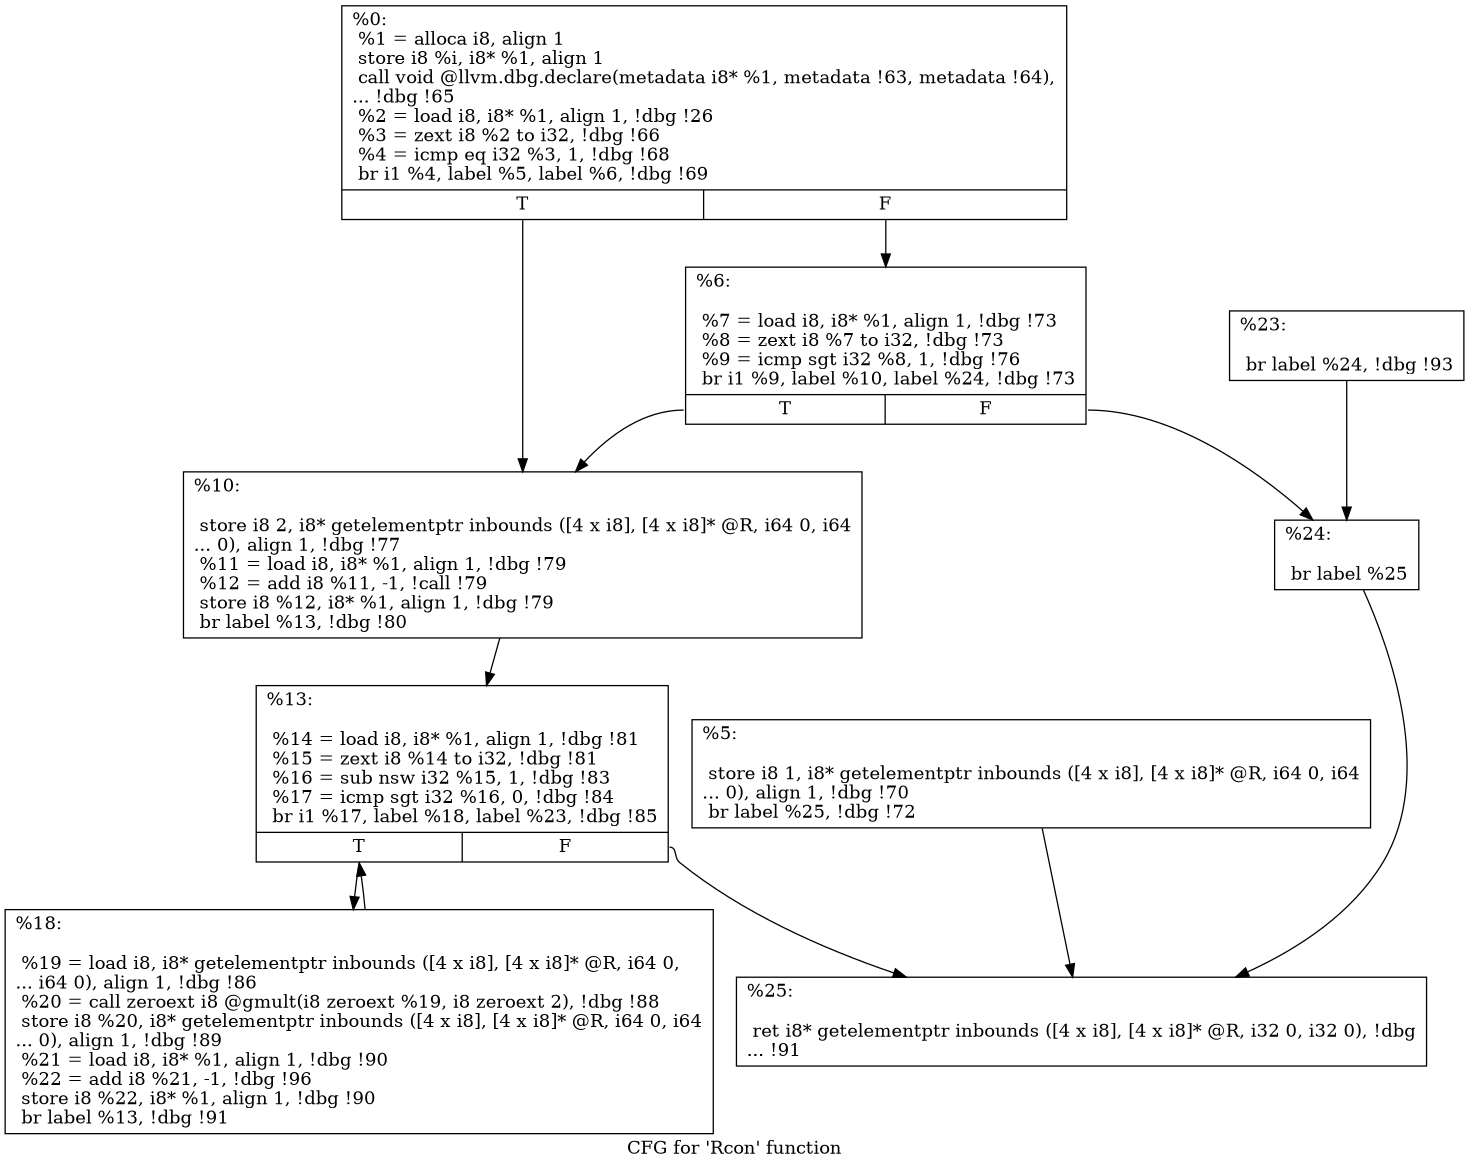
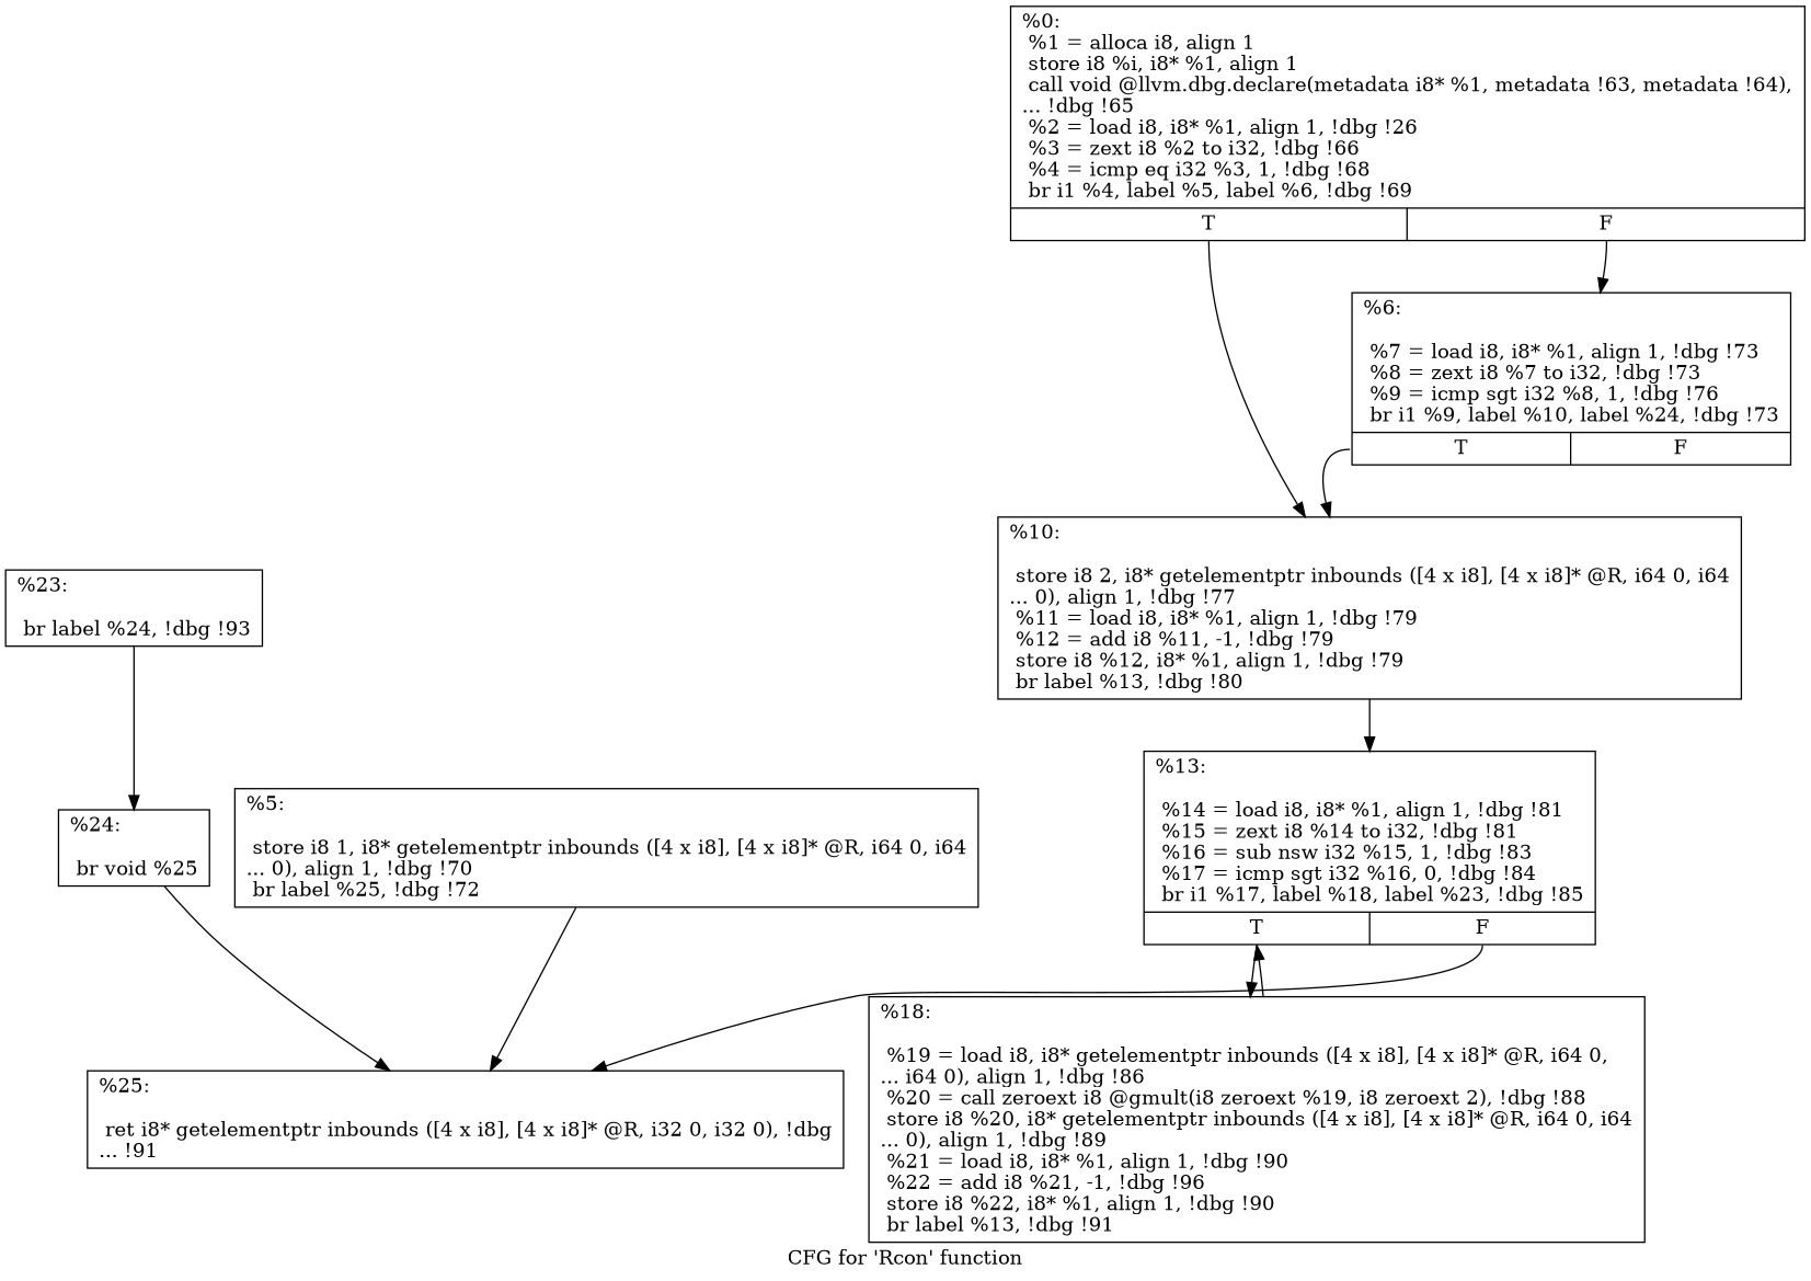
  digraph {
    label="CFG for 'Rcon' function"
    node [shape=record]
    n1 [label="{%0:\l  %1 = alloca i8, align 1\l  store i8 %i, i8* %1, align 1\l  call void @llvm.dbg.declare(metadata i8* %1, metadata !63, metadata !64),\l... !dbg !65\l  %2 = load i8, i8* %1, align 1, !dbg !26\l  %3 = zext i8 %2 to i32, !dbg !66\l  %4 = icmp eq i32 %3, 1, !dbg !68\l  br i1 %4, label %5, label %6, !dbg !69\l|{<s0>T|<s1>F}}"]
    n2 [label="{%6:\l\l  %7 = load i8, i8* %1, align 1, !dbg !73\l  %8 = zext i8 %7 to i32, !dbg !73\l  %9 = icmp sgt i32 %8, 1, !dbg !76\l  br i1 %9, label %10, label %24, !dbg !73\l|{<s0>T|<s1>F}}"]
-   n3 [label="{%10:\l\l  store i8 2, i8* getelementptr inbounds ([4 x i8], [4 x i8]* @R, i64 0, i64\l... 0), align 1, !dbg !77\l  %11 = load i8, i8* %1, align 1, !dbg !79\l  %12 = add i8 %11, -1, !call !79\l  store i8 %12, i8* %1, align 1, !dbg !79\l  br label %13, !dbg !80\l}"]
+   n3 [label="{%10:\l\l  store i8 2, i8* getelementptr inbounds ([4 x i8], [4 x i8]* @R, i64 0, i64\l... 0), align 1, !dbg !77\l  %11 = load i8, i8* %1, align 1, !dbg !79\l  %12 = add i8 %11, -1, !dbg !79\l  store i8 %12, i8* %1, align 1, !dbg !79\l  br label %13, !dbg !80\l}"]
    n4 [label="{%5:\l\l  store i8 1, i8* getelementptr inbounds ([4 x i8], [4 x i8]* @R, i64 0, i64\l... 0), align 1, !dbg !70\l  br label %25, !dbg !72\l}"]
    n5 [label="{%25:\l\l  ret i8* getelementptr inbounds ([4 x i8], [4 x i8]* @R, i32 0, i32 0), !dbg\l... !91\l}"]
-   n6 [label="{%24:\l\l  br label %25\l}"]
+   n6 [label="{%24:\l\l  br void %25\l}"]
    n7 [label="{%13:\l\l  %14 = load i8, i8* %1, align 1, !dbg !81\l  %15 = zext i8 %14 to i32, !dbg !81\l  %16 = sub nsw i32 %15, 1, !dbg !83\l  %17 = icmp sgt i32 %16, 0, !dbg !84\l  br i1 %17, label %18, label %23, !dbg !85\l|{<s0>T|<s1>F}}"]
    n8 [label="{%18:\l\l  %19 = load i8, i8* getelementptr inbounds ([4 x i8], [4 x i8]* @R, i64 0,\l... i64 0), align 1, !dbg !86\l  %20 = call zeroext i8 @gmult(i8 zeroext %19, i8 zeroext 2), !dbg !88\l  store i8 %20, i8* getelementptr inbounds ([4 x i8], [4 x i8]* @R, i64 0, i64\l... 0), align 1, !dbg !89\l  %21 = load i8, i8* %1, align 1, !dbg !90\l  %22 = add i8 %21, -1, !dbg !96\l  store i8 %22, i8* %1, align 1, !dbg !90\l  br label %13, !dbg !91\l}"]
    n9 [label="{%23:\l\l  br label %24, !dbg !93\l}"]
    n1 -> n2 [tailport=s1]
    n1 -> n3 [tailport=s0]
    n2 -> n3 [tailport=s0]
-   n2 -> n6 [tailport=s1]
    n3 -> n7
    n4 -> n5
    n6 -> n5
    n7 -> n5 [tailport=s1]
    n7 -> n8 [tailport=s0]
    n8 -> n7
    n9 -> n6
  }
